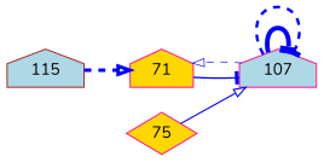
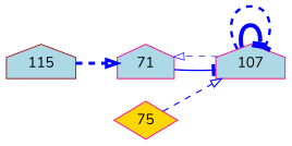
  digraph {
    fontname=Nunito
    rankdir=LR
    node [color=deeppink fillcolor=lightblue fontname=Nunito shape=house style=filled]
    edge [arrowhead=onormal color=blue fontname=Nunito style=dashed]
    n1 [color=brown label=115]
-   n2 [fillcolor=gold label=71]
+   n2 [label=71]
    n3 [label=107]
    n4 [fillcolor=gold label=75 shape=diamond]
    n1 -> n2 [penwidth=3.00]
    n2 -> n3 [arrowhead=tee penwidth=1.30 style=""]
    n3 -> n2 [penwidth=0.65]
    n3 -> n3 [arrowhead=tee penwidth=4.00 style=""]
    n3 -> n3 [arrowhead=tee penwidth=2.43]
-   n4 -> n3 [penwidth=1.09 style=solid]
+   n4 -> n3 [penwidth=1.09]
  }
